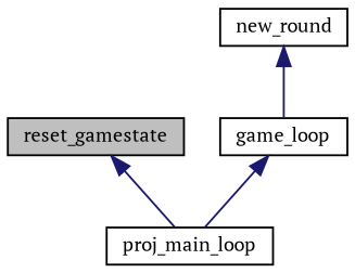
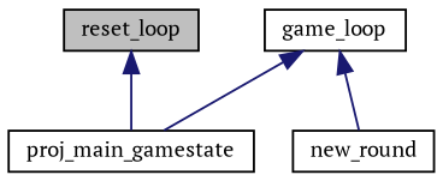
  digraph {
    fontname="PT Serif"
    rankdir=TB
    node [color=black fillcolor=white fontname="PT Serif" fontsize=10 shape=record style=filled]
    edge [color=midnightblue dir=back fontname="PT Serif" fontsize=10 labelfontname=Helvetica labelfontsize=10 style=solid]
-   n1 [fillcolor=grey75 fontcolor=black height=0.2 label=reset_gamestate width=0.4]
-   n2 [height=0.2 label=proj_main_loop width=0.4]
+   n1 [fillcolor=grey75 fontcolor=black height=0.2 label=reset_loop width=0.4]
+   n2 [height=0.2 label=proj_main_gamestate width=0.4]
    n3 [height=0.2 label=new_round width=0.4]
    n4 [height=0.2 label=game_loop width=0.4]
    n1 -> n2
-   n3 -> n4
+   n4 -> n3
    n4 -> n2
  }
